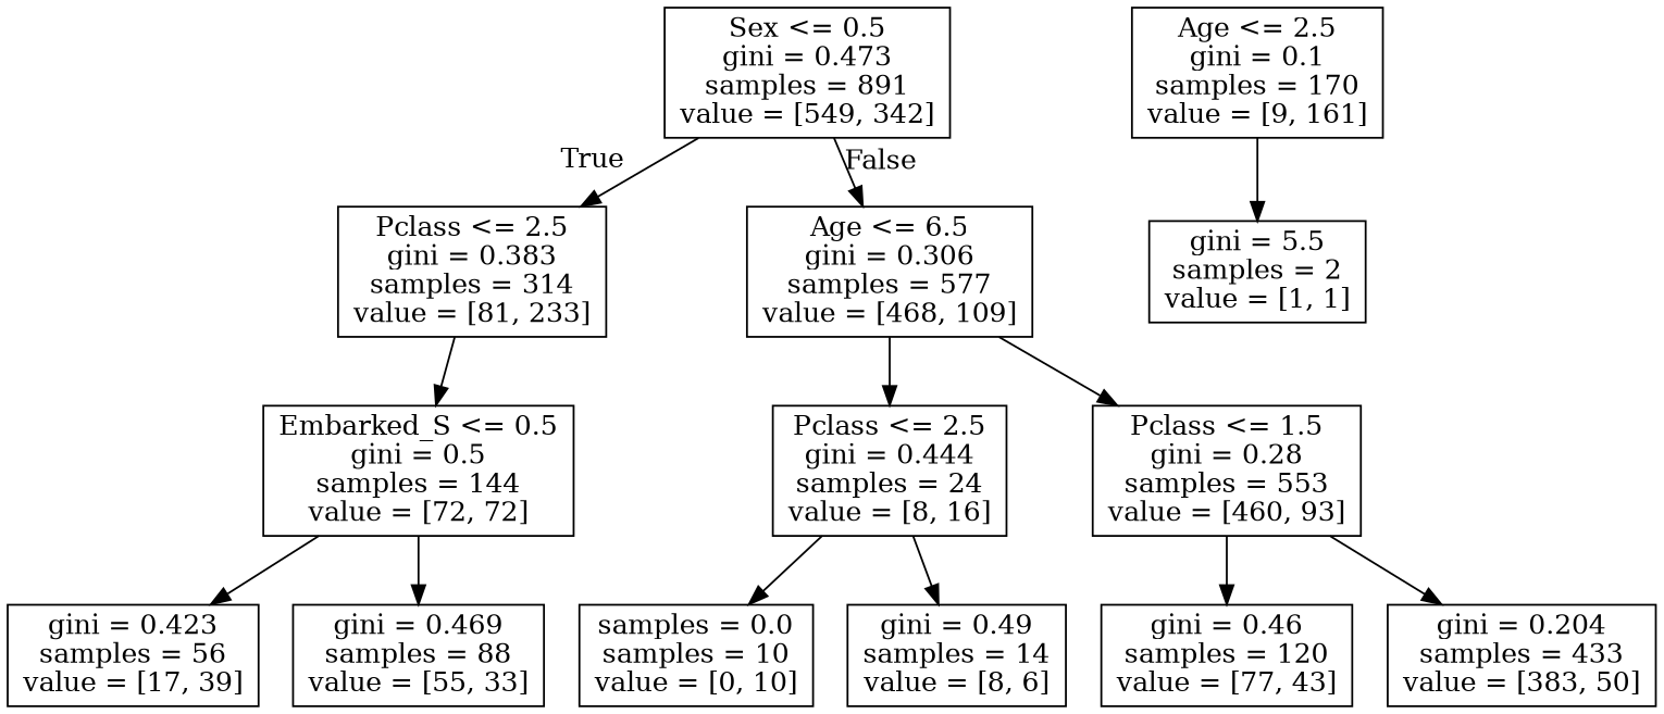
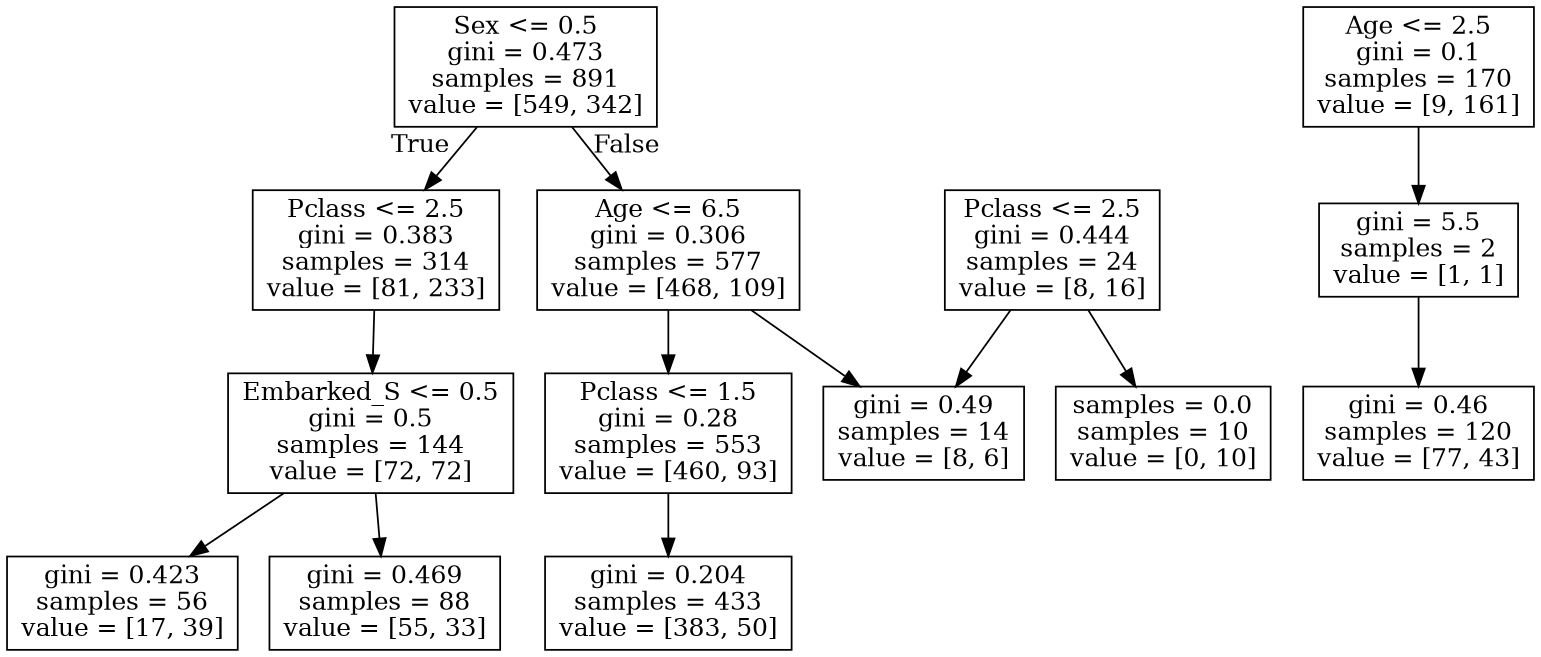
  digraph {
    node [shape=box]
    n1 [label="Sex <= 0.5\ngini = 0.473\nsamples = 891\nvalue = [549, 342]"]
    n2 [label="Pclass <= 2.5\ngini = 0.383\nsamples = 314\nvalue = [81, 233]"]
    n3 [label="Age <= 6.5\ngini = 0.306\nsamples = 577\nvalue = [468, 109]"]
    n4 [label="Embarked_S <= 0.5\ngini = 0.5\nsamples = 144\nvalue = [72, 72]"]
    n5 [label="Pclass <= 2.5\ngini = 0.444\nsamples = 24\nvalue = [8, 16]"]
    n6 [label="Pclass <= 1.5\ngini = 0.28\nsamples = 553\nvalue = [460, 93]"]
    n7 [label="Age <= 2.5\ngini = 0.1\nsamples = 170\nvalue = [9, 161]"]
    n8 [label="gini = 5.5\nsamples = 2\nvalue = [1, 1]"]
    n9 [label="gini = 0.423\nsamples = 56\nvalue = [17, 39]"]
    n10 [label="gini = 0.469\nsamples = 88\nvalue = [55, 33]"]
    n11 [label="samples = 0.0\nsamples = 10\nvalue = [0, 10]"]
    n12 [label="gini = 0.49\nsamples = 14\nvalue = [8, 6]"]
    n13 [label="gini = 0.46\nsamples = 120\nvalue = [77, 43]"]
    n14 [label="gini = 0.204\nsamples = 433\nvalue = [383, 50]"]
    n1 -> n2 [headlabel=True labelangle=45 labeldistance=2.5]
    n1 -> n3 [headlabel=False labelangle=-45 labeldistance=2.5]
    n2 -> n4
-   n3 -> n5
+   n3 -> n12
    n3 -> n6
    n4 -> n9
    n4 -> n10
    n5 -> n11
    n5 -> n12
-   n6 -> n13
+   n8 -> n13
    n6 -> n14
    n7 -> n8
  }
